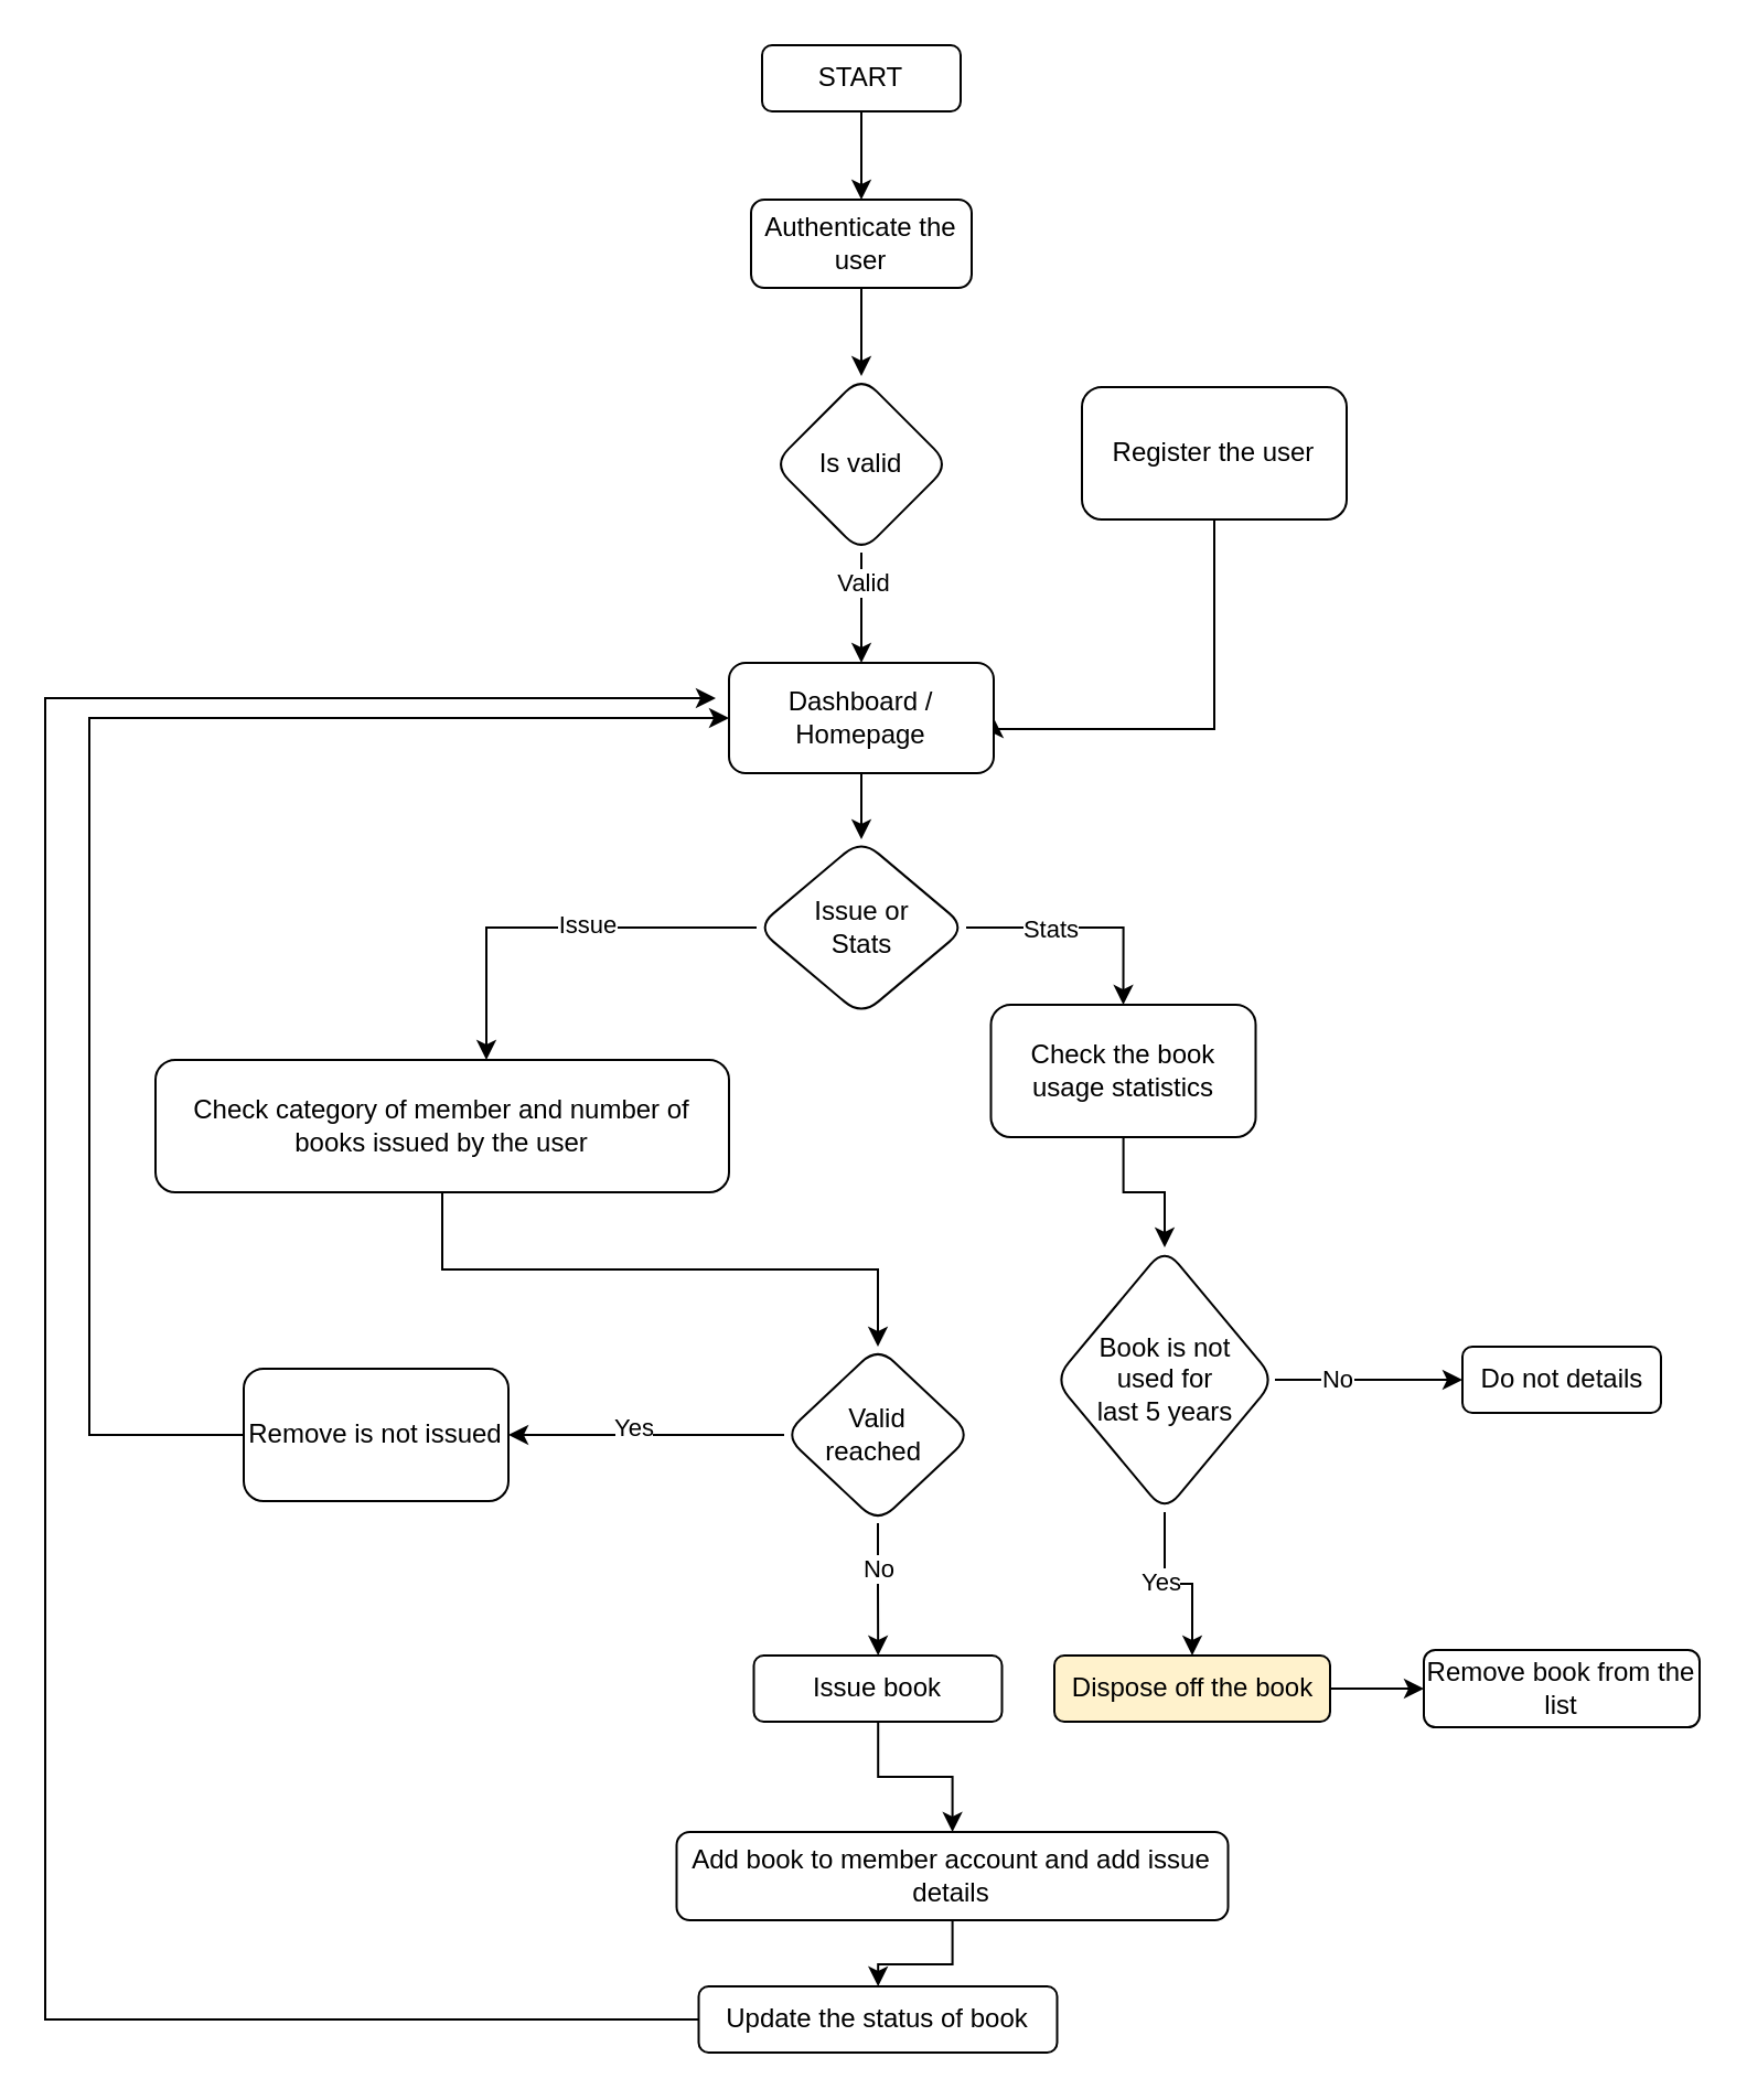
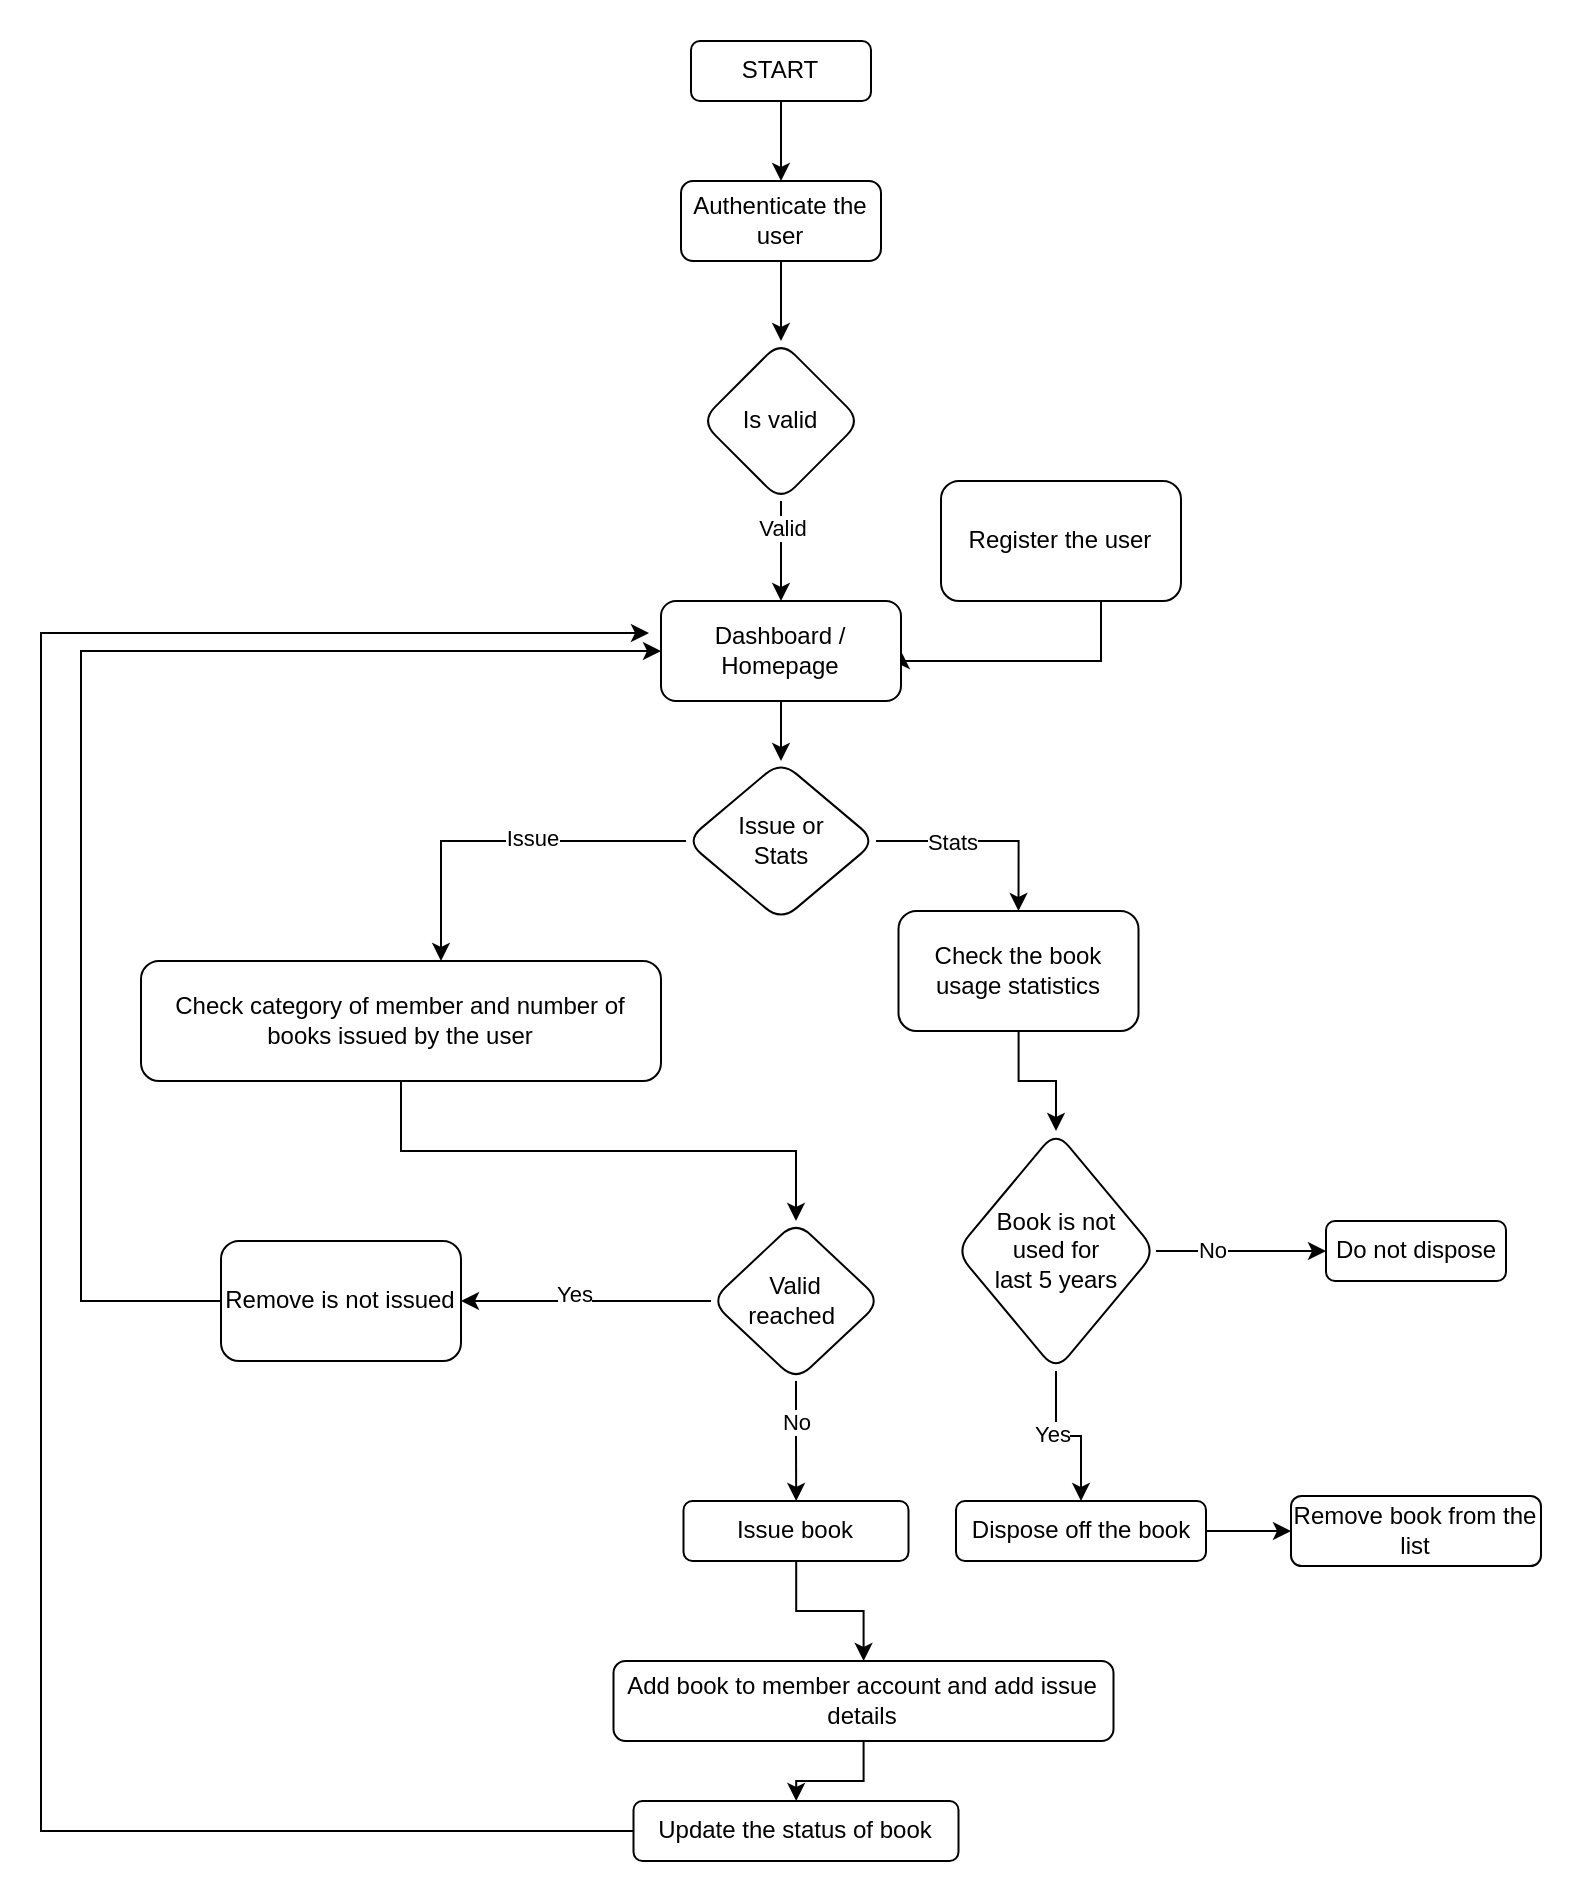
  <mxCell id="0" />
  <mxCell id="1" parent="0" />
  <mxCell id="2" value="" style="edgeStyle=orthogonalEdgeStyle;rounded=0;orthogonalLoop=1;jettySize=auto;html=1;" edge="1" parent="1" source="3" target="5"><mxGeometry relative="1" as="geometry" /></mxCell>
  <mxCell id="3" value="START" style="rounded=1;whiteSpace=wrap;html=1;" vertex="1" parent="1"><mxGeometry x="345" y="20" width="90" height="30" as="geometry" /></mxCell>
  <mxCell id="4" value="" style="edgeStyle=orthogonalEdgeStyle;rounded=0;orthogonalLoop=1;jettySize=auto;html=1;" edge="1" parent="1" source="5" target="8"><mxGeometry relative="1" as="geometry" /></mxCell>
  <mxCell id="5" value="Authenticate the user" style="rounded=1;whiteSpace=wrap;html=1;" vertex="1" parent="1"><mxGeometry x="340" y="90" width="100" height="40" as="geometry" /></mxCell>
  <mxCell id="6" style="edgeStyle=orthogonalEdgeStyle;rounded=0;orthogonalLoop=1;jettySize=auto;html=1;" edge="1" parent="1" source="8"><mxGeometry relative="1" as="geometry"><mxPoint x="390" y="300" as="targetPoint" /></mxGeometry></mxCell>
  <mxCell id="7" value="Valid" style="edgeLabel;html=1;align=center;verticalAlign=middle;resizable=0;points=[];" vertex="1" connectable="0" parent="6"><mxGeometry x="-0.485" relative="1" as="geometry"><mxPoint as="offset" /></mxGeometry></mxCell>
  <mxCell id="8" value="Is valid" style="rhombus;whiteSpace=wrap;html=1;rounded=1;" vertex="1" parent="1"><mxGeometry x="350" y="170" width="80" height="80" as="geometry" /></mxCell>
  <mxCell id="9" style="edgeStyle=orthogonalEdgeStyle;rounded=0;orthogonalLoop=1;jettySize=auto;html=1;entryX=1;entryY=0.5;entryDx=0;entryDy=0;" edge="1" parent="1" source="10" target="33"><mxGeometry relative="1" as="geometry"><Array as="points"><mxPoint x="550" y="330" /></Array></mxGeometry></mxCell>
- <mxCell id="10" value="Register the user" style="whiteSpace=wrap;html=1;rounded=1;" vertex="1" parent="1"><mxGeometry x="490" y="175" width="120" height="60" as="geometry" /></mxCell>
+ <mxCell id="10" value="Register the user" style="whiteSpace=wrap;html=1;rounded=1;" vertex="1" parent="1"><mxGeometry x="470" y="240" width="120" height="60" as="geometry" /></mxCell>
  <mxCell id="11" value="" style="edgeStyle=orthogonalEdgeStyle;rounded=0;orthogonalLoop=1;jettySize=auto;html=1;exitX=0.5;exitY=1;exitDx=0;exitDy=0;" edge="1" parent="1" source="12" target="17"><mxGeometry relative="1" as="geometry" /></mxCell>
  <mxCell id="12" value="Check category of member and number of books issued by the user" style="whiteSpace=wrap;html=1;rounded=1;" vertex="1" parent="1"><mxGeometry x="70" y="480" width="260" height="60" as="geometry" /></mxCell>
  <mxCell id="13" value="" style="edgeStyle=orthogonalEdgeStyle;rounded=0;orthogonalLoop=1;jettySize=auto;html=1;" edge="1" parent="1" source="17" target="19"><mxGeometry relative="1" as="geometry" /></mxCell>
  <mxCell id="14" value="Yes" style="edgeLabel;html=1;align=center;verticalAlign=middle;resizable=0;points=[];" vertex="1" connectable="0" parent="13"><mxGeometry x="0.104" y="-4" relative="1" as="geometry"><mxPoint as="offset" /></mxGeometry></mxCell>
  <mxCell id="15" value="" style="edgeStyle=orthogonalEdgeStyle;rounded=0;orthogonalLoop=1;jettySize=auto;html=1;" edge="1" parent="1" source="17" target="21"><mxGeometry relative="1" as="geometry" /></mxCell>
  <mxCell id="16" value="No" style="edgeLabel;html=1;align=center;verticalAlign=middle;resizable=0;points=[];" vertex="1" connectable="0" parent="15"><mxGeometry x="-0.533" y="-1" relative="1" as="geometry"><mxPoint x="1" y="6" as="offset" /></mxGeometry></mxCell>
  <mxCell id="17" value="Valid &lt;br&gt;reached&amp;nbsp;" style="rhombus;whiteSpace=wrap;html=1;rounded=1;" vertex="1" parent="1"><mxGeometry x="355" y="610" width="85" height="80" as="geometry" /></mxCell>
  <mxCell id="18" style="edgeStyle=orthogonalEdgeStyle;rounded=0;orthogonalLoop=1;jettySize=auto;html=1;entryX=0;entryY=0.5;entryDx=0;entryDy=0;" edge="1" parent="1" source="19" target="33"><mxGeometry relative="1" as="geometry"><Array as="points"><mxPoint x="40" y="650" /><mxPoint x="40" y="325" /></Array></mxGeometry></mxCell>
  <mxCell id="19" value="Remove is not issued" style="whiteSpace=wrap;html=1;rounded=1;" vertex="1" parent="1"><mxGeometry x="110" y="620" width="120" height="60" as="geometry" /></mxCell>
  <mxCell id="20" value="" style="edgeStyle=orthogonalEdgeStyle;rounded=0;orthogonalLoop=1;jettySize=auto;html=1;" edge="1" parent="1" source="21" target="23"><mxGeometry relative="1" as="geometry" /></mxCell>
  <mxCell id="21" value="Issue book" style="whiteSpace=wrap;html=1;rounded=1;" vertex="1" parent="1"><mxGeometry x="341.25" y="750" width="112.5" height="30" as="geometry" /></mxCell>
  <mxCell id="22" value="" style="edgeStyle=orthogonalEdgeStyle;rounded=0;orthogonalLoop=1;jettySize=auto;html=1;" edge="1" parent="1" source="23" target="24"><mxGeometry relative="1" as="geometry" /></mxCell>
  <mxCell id="23" value="Add book to member account and add issue details" style="whiteSpace=wrap;html=1;rounded=1;" vertex="1" parent="1"><mxGeometry x="306.25" y="830" width="250" height="40" as="geometry" /></mxCell>
  <mxCell id="24" value="Update the status of book" style="whiteSpace=wrap;html=1;rounded=1;" vertex="1" parent="1"><mxGeometry x="316.25" y="900" width="162.5" height="30" as="geometry" /></mxCell>
  <mxCell id="25" style="edgeStyle=orthogonalEdgeStyle;rounded=0;orthogonalLoop=1;jettySize=auto;html=1;exitX=0;exitY=0.5;exitDx=0;exitDy=0;" edge="1" parent="1" source="29" target="12"><mxGeometry relative="1" as="geometry"><Array as="points"><mxPoint x="220" y="420" /></Array></mxGeometry></mxCell>
  <mxCell id="26" value="Issue" style="edgeLabel;html=1;align=center;verticalAlign=middle;resizable=0;points=[];" vertex="1" connectable="0" parent="25"><mxGeometry x="-0.14" y="-2" relative="1" as="geometry"><mxPoint x="1" as="offset" /></mxGeometry></mxCell>
  <mxCell id="27" style="edgeStyle=orthogonalEdgeStyle;rounded=0;orthogonalLoop=1;jettySize=auto;html=1;entryX=0.5;entryY=0;entryDx=0;entryDy=0;" edge="1" parent="1" source="29" target="31"><mxGeometry relative="1" as="geometry"><mxPoint x="575" y="465" as="targetPoint" /></mxGeometry></mxCell>
  <mxCell id="28" value="Stats" style="edgeLabel;html=1;align=center;verticalAlign=middle;resizable=0;points=[];" vertex="1" connectable="0" parent="27"><mxGeometry x="-0.085" y="4" relative="1" as="geometry"><mxPoint x="-11" y="4" as="offset" /></mxGeometry></mxCell>
  <mxCell id="29" value="Issue or &lt;br&gt;Stats" style="rhombus;whiteSpace=wrap;html=1;rounded=1;" vertex="1" parent="1"><mxGeometry x="342.5" y="380" width="95" height="80" as="geometry" /></mxCell>
  <mxCell id="30" value="" style="edgeStyle=orthogonalEdgeStyle;rounded=0;orthogonalLoop=1;jettySize=auto;html=1;" edge="1" parent="1" source="31" target="39"><mxGeometry relative="1" as="geometry" /></mxCell>
  <mxCell id="31" value="Check the book usage&amp;nbsp;statistics" style="whiteSpace=wrap;html=1;rounded=1;" vertex="1" parent="1"><mxGeometry x="448.75" y="455" width="120" height="60" as="geometry" /></mxCell>
  <mxCell id="32" style="edgeStyle=orthogonalEdgeStyle;rounded=0;orthogonalLoop=1;jettySize=auto;html=1;entryX=0.5;entryY=0;entryDx=0;entryDy=0;" edge="1" parent="1" source="33" target="29"><mxGeometry relative="1" as="geometry" /></mxCell>
  <mxCell id="33" value="Dashboard /&lt;br&gt;Homepage" style="whiteSpace=wrap;html=1;rounded=1;" vertex="1" parent="1"><mxGeometry x="330" y="300" width="120" height="50" as="geometry" /></mxCell>
  <mxCell id="34" style="edgeStyle=orthogonalEdgeStyle;rounded=0;orthogonalLoop=1;jettySize=auto;html=1;entryX=-0.05;entryY=0.32;entryDx=0;entryDy=0;entryPerimeter=0;exitX=0;exitY=0.5;exitDx=0;exitDy=0;" edge="1" parent="1" source="24" target="33"><mxGeometry relative="1" as="geometry"><Array as="points"><mxPoint x="20" y="915" /><mxPoint x="20" y="316" /></Array></mxGeometry></mxCell>
  <mxCell id="35" value="" style="edgeStyle=orthogonalEdgeStyle;rounded=0;orthogonalLoop=1;jettySize=auto;html=1;" edge="1" parent="1" source="39" target="41"><mxGeometry relative="1" as="geometry" /></mxCell>
  <mxCell id="36" value="Yes" style="edgeLabel;html=1;align=center;verticalAlign=middle;resizable=0;points=[];" vertex="1" connectable="0" parent="35"><mxGeometry x="-0.2" y="-2" relative="1" as="geometry"><mxPoint as="offset" /></mxGeometry></mxCell>
  <mxCell id="37" value="" style="edgeStyle=orthogonalEdgeStyle;rounded=0;orthogonalLoop=1;jettySize=auto;html=1;" edge="1" parent="1" source="39" target="43"><mxGeometry relative="1" as="geometry" /></mxCell>
  <mxCell id="38" value="No" style="edgeLabel;html=1;align=center;verticalAlign=middle;resizable=0;points=[];" vertex="1" connectable="0" parent="37"><mxGeometry x="-0.333" y="1" relative="1" as="geometry"><mxPoint as="offset" /></mxGeometry></mxCell>
  <mxCell id="39" value="Book is not &lt;br&gt;used for &lt;br&gt;last 5 years" style="rhombus;whiteSpace=wrap;html=1;rounded=1;" vertex="1" parent="1"><mxGeometry x="477.5" y="565" width="100" height="120" as="geometry" /></mxCell>
  <mxCell id="40" value="" style="edgeStyle=orthogonalEdgeStyle;rounded=0;orthogonalLoop=1;jettySize=auto;html=1;exitX=1;exitY=0.5;exitDx=0;exitDy=0;" edge="1" parent="1" source="41" target="42"><mxGeometry relative="1" as="geometry" /></mxCell>
- <mxCell id="41" value="Dispose off the book" style="whiteSpace=wrap;html=1;rounded=1;fillColor=#fff2cc;" vertex="1" parent="1"><mxGeometry x="477.5" y="750" width="125" height="30" as="geometry" /></mxCell>
+ <mxCell id="41" value="Dispose off the book" style="whiteSpace=wrap;html=1;rounded=1;" vertex="1" parent="1"><mxGeometry x="477.5" y="750" width="125" height="30" as="geometry" /></mxCell>
  <mxCell id="42" value="Remove book from the list" style="whiteSpace=wrap;html=1;rounded=1;" vertex="1" parent="1"><mxGeometry x="645" y="747.5" width="125" height="35" as="geometry" /></mxCell>
- <mxCell id="43" value="Do not details" style="whiteSpace=wrap;html=1;rounded=1;" vertex="1" parent="1"><mxGeometry x="662.5" y="610" width="90" height="30" as="geometry" /></mxCell>
+ <mxCell id="43" value="Do not dispose" style="whiteSpace=wrap;html=1;rounded=1;" vertex="1" parent="1"><mxGeometry x="662.5" y="610" width="90" height="30" as="geometry" /></mxCell>
